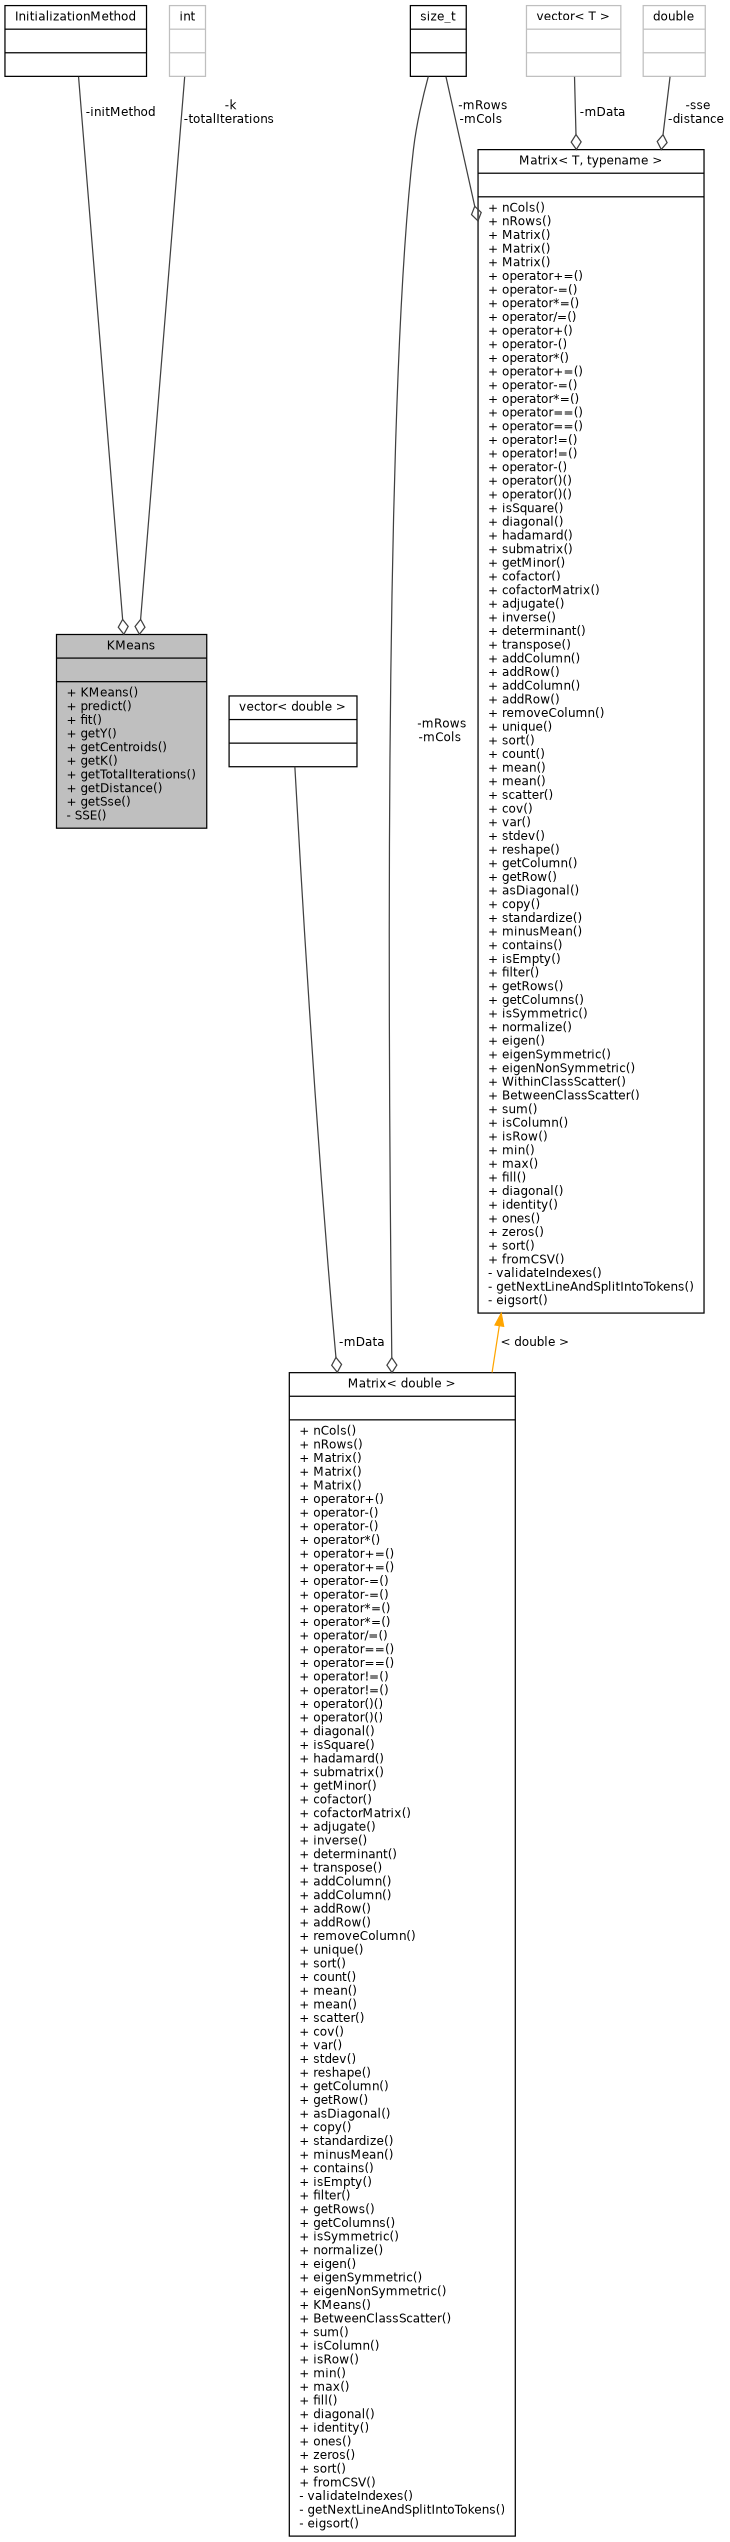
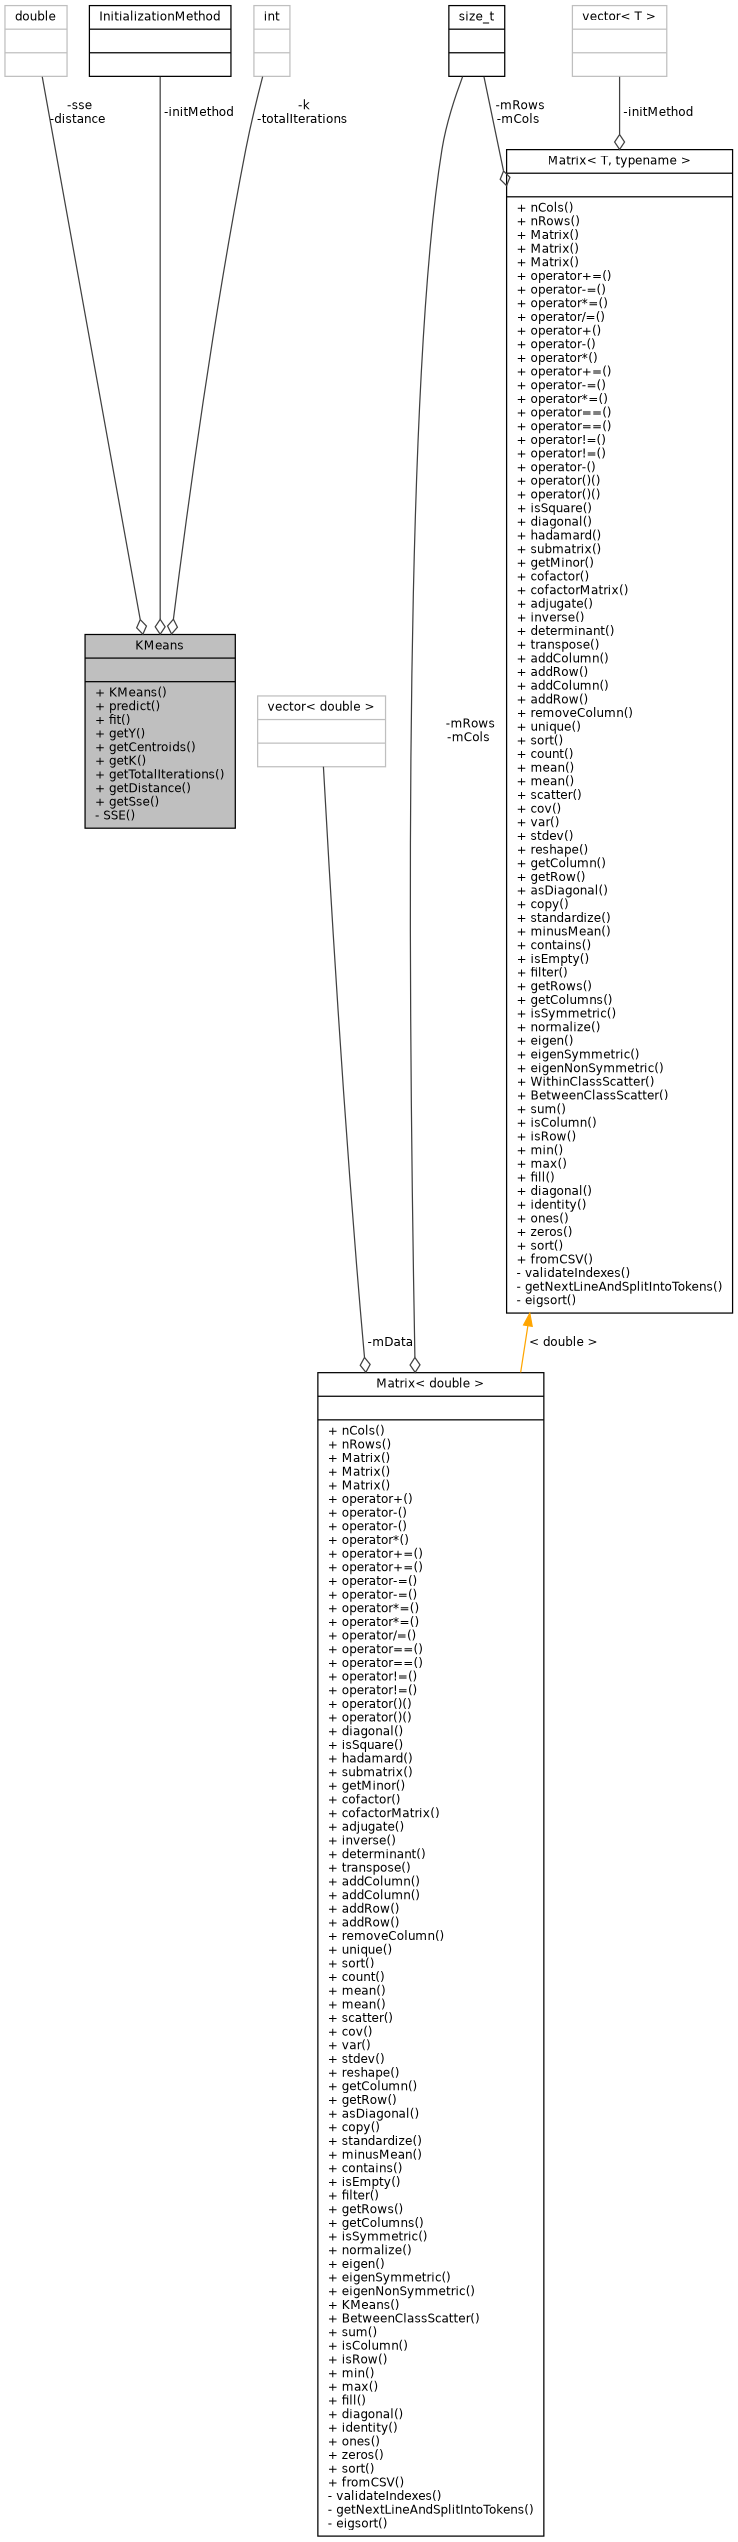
  digraph {
    node [color=black fontname=Helvetica fontsize=10 shape=record]
    edge [arrowhead=odiamond color=grey25 fontname=Helvetica fontsize=10 labelfontname=Helvetica labelfontsize=10 style=solid]
    n1 [fillcolor=grey75 fontcolor=black height=0.2 label="{KMeans\n||+ KMeans()\l+ predict()\l+ fit()\l+ getY()\l+ getCentroids()\l+ getK()\l+ getTotalIterations()\l+ getDistance()\l+ getSse()\l- SSE()\l}" style=filled width=0.4]
    n2 [height=0.2 label="{Matrix\< double \>\n||+ nCols()\l+ nRows()\l+ Matrix()\l+ Matrix()\l+ Matrix()\l+ operator+()\l+ operator-()\l+ operator-()\l+ operator*()\l+ operator+=()\l+ operator+=()\l+ operator-=()\l+ operator-=()\l+ operator*=()\l+ operator*=()\l+ operator/=()\l+ operator==()\l+ operator==()\l+ operator!=()\l+ operator!=()\l+ operator()()\l+ operator()()\l+ diagonal()\l+ isSquare()\l+ hadamard()\l+ submatrix()\l+ getMinor()\l+ cofactor()\l+ cofactorMatrix()\l+ adjugate()\l+ inverse()\l+ determinant()\l+ transpose()\l+ addColumn()\l+ addColumn()\l+ addRow()\l+ addRow()\l+ removeColumn()\l+ unique()\l+ sort()\l+ count()\l+ mean()\l+ mean()\l+ scatter()\l+ cov()\l+ var()\l+ stdev()\l+ reshape()\l+ getColumn()\l+ getRow()\l+ asDiagonal()\l+ copy()\l+ standardize()\l+ minusMean()\l+ contains()\l+ isEmpty()\l+ filter()\l+ getRows()\l+ getColumns()\l+ isSymmetric()\l+ normalize()\l+ eigen()\l+ eigenSymmetric()\l+ eigenNonSymmetric()\l+ KMeans()\l+ BetweenClassScatter()\l+ sum()\l+ isColumn()\l+ isRow()\l+ min()\l+ max()\l+ fill()\l+ diagonal()\l+ identity()\l+ ones()\l+ zeros()\l+ sort()\l+ fromCSV()\l- validateIndexes()\l- getNextLineAndSplitIntoTokens()\l- eigsort()\l}" width=0.4]
-   n3 [height=0.2 label="{vector\< double \>\n||}" width=0.4]
+   n3 [color=grey75 height=0.2 label="{vector\< double \>\n||}" width=0.4]
    n4 [height=0.2 label="{size_t\n||}" width=0.4]
    n5 [height=0.2 label="{Matrix\< T, typename \>\n||+ nCols()\l+ nRows()\l+ Matrix()\l+ Matrix()\l+ Matrix()\l+ operator+=()\l+ operator-=()\l+ operator*=()\l+ operator/=()\l+ operator+()\l+ operator-()\l+ operator*()\l+ operator+=()\l+ operator-=()\l+ operator*=()\l+ operator==()\l+ operator==()\l+ operator!=()\l+ operator!=()\l+ operator-()\l+ operator()()\l+ operator()()\l+ isSquare()\l+ diagonal()\l+ hadamard()\l+ submatrix()\l+ getMinor()\l+ cofactor()\l+ cofactorMatrix()\l+ adjugate()\l+ inverse()\l+ determinant()\l+ transpose()\l+ addColumn()\l+ addRow()\l+ addColumn()\l+ addRow()\l+ removeColumn()\l+ unique()\l+ sort()\l+ count()\l+ mean()\l+ mean()\l+ scatter()\l+ cov()\l+ var()\l+ stdev()\l+ reshape()\l+ getColumn()\l+ getRow()\l+ asDiagonal()\l+ copy()\l+ standardize()\l+ minusMean()\l+ contains()\l+ isEmpty()\l+ filter()\l+ getRows()\l+ getColumns()\l+ isSymmetric()\l+ normalize()\l+ eigen()\l+ eigenSymmetric()\l+ eigenNonSymmetric()\l+ WithinClassScatter()\l+ BetweenClassScatter()\l+ sum()\l+ isColumn()\l+ isRow()\l+ min()\l+ max()\l+ fill()\l+ diagonal()\l+ identity()\l+ ones()\l+ zeros()\l+ sort()\l+ fromCSV()\l- validateIndexes()\l- getNextLineAndSplitIntoTokens()\l- eigsort()\l}" width=0.4]
    n6 [color=grey75 height=0.2 label="{vector\< T \>\n||}" width=0.4]
    n7 [color=grey75 height=0.2 label="{double\n||}" width=0.4]
    n8 [height=0.2 label="{InitializationMethod\n||}" width=0.4]
    n9 [color=grey75 height=0.2 label="{int\n||}" width=0.4]
    n3 -> n2 [label=" -mData"]
    n4 -> n2 [label=" -mRows\n-mCols"]
    n4 -> n5 [label=" -mRows\n-mCols"]
    n5 -> n2 [color=orange dir=back label=" \< double \>" arrowhead=""]
-   n6 -> n5 [label=" -mData"]
-   n7 -> n5 [label=" -sse\n-distance"]
+   n6 -> n5 [label=" -initMethod"]
+   n7 -> n1 [label=" -sse\n-distance"]
    n8 -> n1 [label=" -initMethod"]
    n9 -> n1 [label=" -k\n-totalIterations"]
  }
